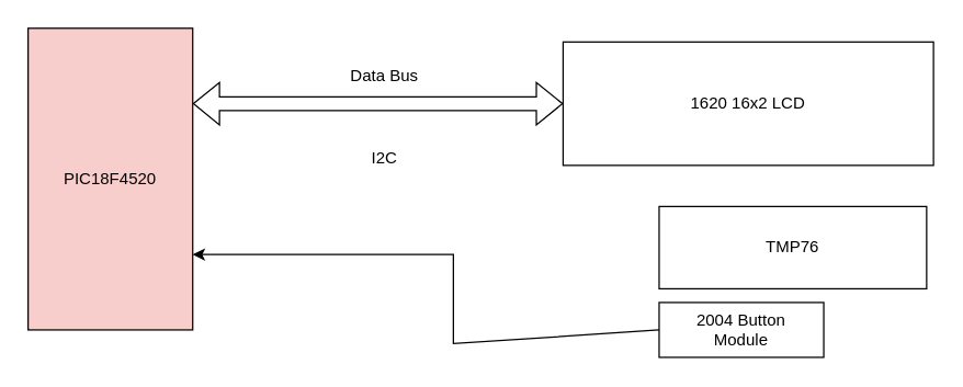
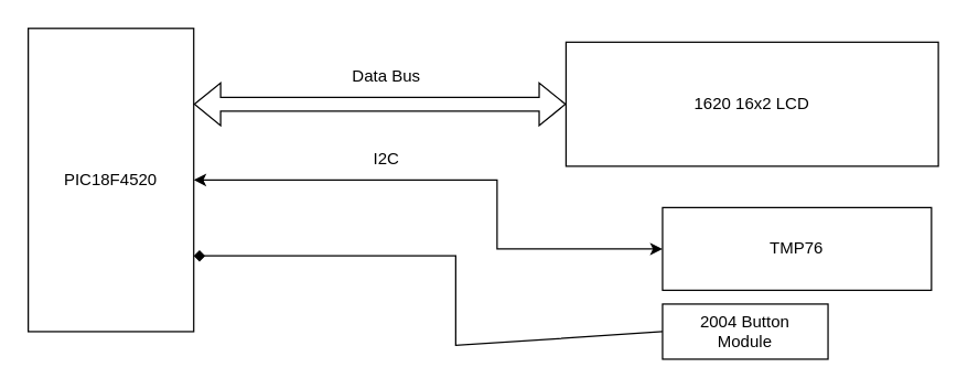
  <mxCell id="0" />
  <mxCell id="1" parent="0" />
- <mxCell id="2" value="PIC18F4520" style="rounded=0;whiteSpace=wrap;html=1;fillColor=#f8cecc;" vertex="1" parent="1"><mxGeometry x="20" y="20" width="120" height="220" as="geometry" /></mxCell>
+ <mxCell id="2" value="PIC18F4520" style="rounded=0;whiteSpace=wrap;html=1;" vertex="1" parent="1"><mxGeometry x="20" y="20" width="120" height="220" as="geometry" /></mxCell>
  <mxCell id="3" value="" style="shape=flexArrow;endArrow=classic;startArrow=classic;html=1;rounded=0;exitX=1;exitY=0.25;exitDx=0;exitDy=0;" edge="1" parent="1" source="2"><mxGeometry width="100" height="100" relative="1" as="geometry"><mxPoint x="270" y="190" as="sourcePoint" /><mxPoint x="410" y="75" as="targetPoint" /></mxGeometry></mxCell>
  <mxCell id="4" value="1620 16x2 LCD" style="rounded=0;whiteSpace=wrap;html=1;" vertex="1" parent="1"><mxGeometry x="410" y="30" width="270" height="90" as="geometry" /></mxCell>
  <mxCell id="5" value="Data Bus" style="text;html=1;strokeColor=none;fillColor=none;align=center;verticalAlign=middle;whiteSpace=wrap;rounded=0;" vertex="1" parent="1"><mxGeometry x="250" y="40" width="60" height="30" as="geometry" /></mxCell>
  <mxCell id="6" value="TMP76" style="rounded=0;whiteSpace=wrap;html=1;" vertex="1" parent="1"><mxGeometry x="480" y="150" width="195" height="60" as="geometry" /></mxCell>
+ <mxCell id="7" value="" style="endArrow=classic;startArrow=classic;html=1;rounded=0;entryX=0;entryY=0.5;entryDx=0;entryDy=0;" edge="1" parent="1" source="2" target="6"><mxGeometry width="50" height="50" relative="1" as="geometry"><mxPoint x="290" y="160" as="sourcePoint" /><mxPoint x="340" y="110" as="targetPoint" /><Array as="points"><mxPoint x="360" y="130" /><mxPoint x="360" y="180" /></Array></mxGeometry></mxCell>
  <mxCell id="8" value="I2C" style="text;html=1;strokeColor=none;fillColor=none;align=center;verticalAlign=middle;whiteSpace=wrap;rounded=0;" vertex="1" parent="1"><mxGeometry x="250" y="100" width="60" height="30" as="geometry" /></mxCell>
  <mxCell id="9" value="2004 Button &lt;br&gt;Module" style="rounded=0;whiteSpace=wrap;html=1;" vertex="1" parent="1"><mxGeometry x="480" y="220" width="120" height="40" as="geometry" /></mxCell>
- <mxCell id="10" value="" style="endArrow=classic;html=1;rounded=0;entryX=1;entryY=0.75;entryDx=0;entryDy=0;exitX=0;exitY=0.5;exitDx=0;exitDy=0;" edge="1" parent="1" source="9" target="2"><mxGeometry width="50" height="50" relative="1" as="geometry"><mxPoint x="290" y="160" as="sourcePoint" /><mxPoint x="340" y="110" as="targetPoint" /><Array as="points"><mxPoint x="330" y="250" /><mxPoint x="330" y="185" /></Array></mxGeometry></mxCell>
+ <mxCell id="10" value="" style="endArrow=diamond;html=1;rounded=0;entryX=1;entryY=0.75;entryDx=0;entryDy=0;exitX=0;exitY=0.5;exitDx=0;exitDy=0;" edge="1" parent="1" source="9" target="2"><mxGeometry width="50" height="50" relative="1" as="geometry"><mxPoint x="290" y="160" as="sourcePoint" /><mxPoint x="340" y="110" as="targetPoint" /><Array as="points"><mxPoint x="330" y="250" /><mxPoint x="330" y="185" /></Array></mxGeometry></mxCell>
